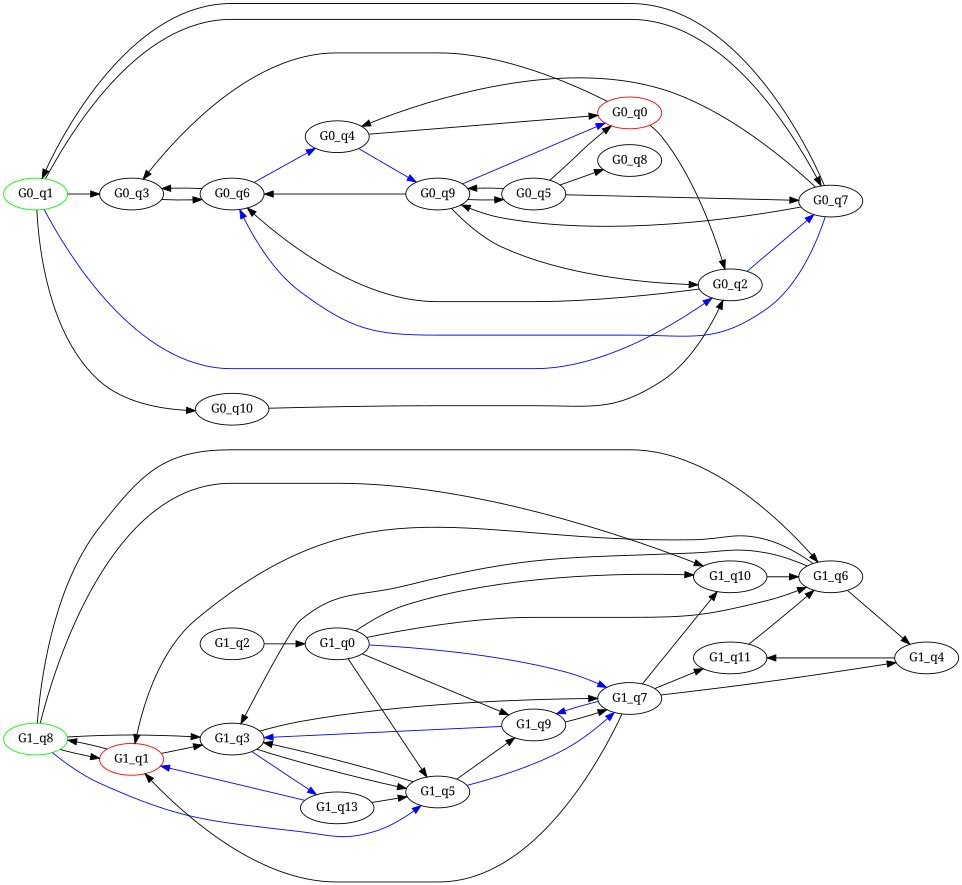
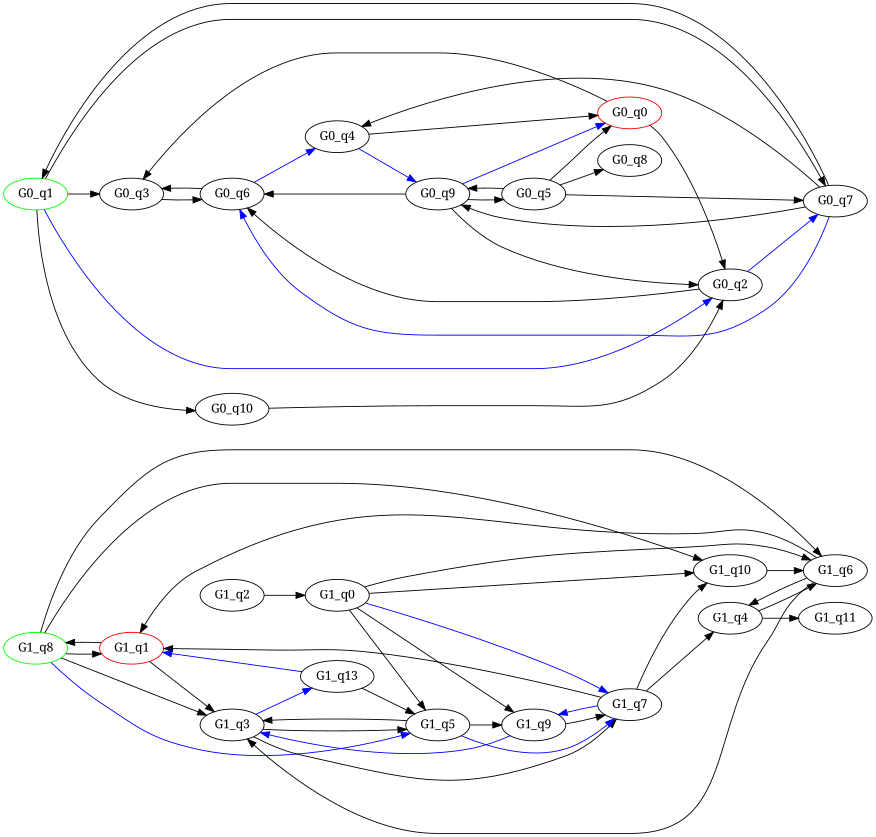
  digraph {
    fontname="Noto Serif"
    rankdir=LR
    node [fontname="Noto Serif"]
    edge [fontname="Noto Serif"]
    G1_q8 [color=green initial=1]
    G1_q1 [color=red final=1]
    G1_q6
    G1_q10
    G1_q3
    G1_q5
    G1_q4
    G1_q7
    G1_q13
    G1_q0
    G1_q9
    G1_q11
    G1_q2
    G0_q1 [color=green initial=1]
    G0_q3
    G0_q7
    G0_q10
    G0_q2
    G0_q6
    G0_q4
    G0_q9
    G0_q0 [color=red final=1]
    G0_q5
    G0_q8
    subgraph sub_1 {
      label="Graphe 1"
      G1_q8
      G1_q1
      G1_q6
      G1_q10
      G1_q3
      G1_q5
      G1_q4
      G1_q7
      G1_q13
      G1_q0
      G1_q9
      G1_q11
      G1_q2
    }
    subgraph sub_2 {
      label="Graphe 0"
      G0_q1
      G0_q3
      G0_q7
      G0_q10
      G0_q2
      G0_q6
      G0_q4
      G0_q9
      G0_q0
      G0_q5
      G0_q8
    }
    G1_q8 -> G1_q1
    G1_q8 -> G1_q6
    G1_q8 -> G1_q10
    G1_q8 -> G1_q3
    G1_q8 -> G1_q5 [color=blue]
    G1_q1 -> G1_q8
    G1_q1 -> G1_q3
    G1_q6 -> G1_q1
    G1_q6 -> G1_q3
    G1_q6 -> G1_q4
    G1_q10 -> G1_q6
    G1_q3 -> G1_q5
    G1_q3 -> G1_q7
    G1_q3 -> G1_q13 [color=blue]
    G1_q5 -> G1_q3
    G1_q5 -> G1_q7 [color=blue]
    G1_q5 -> G1_q9
-   G1_q11 -> G1_q6
+   G1_q4 -> G1_q6
    G1_q4 -> G1_q11
    G1_q7 -> G1_q1
    G1_q7 -> G1_q10
    G1_q7 -> G1_q4
    G1_q7 -> G1_q9 [color=blue]
-   G1_q7 -> G1_q11
    G1_q13 -> G1_q1 [color=blue]
    G1_q13 -> G1_q5
    G1_q0 -> G1_q6
    G1_q0 -> G1_q10
    G1_q0 -> G1_q5
    G1_q0 -> G1_q7 [color=blue]
    G1_q0 -> G1_q9
    G1_q9 -> G1_q3 [color=blue]
    G1_q9 -> G1_q7
    G1_q2 -> G1_q0
    G0_q1 -> G0_q3
    G0_q1 -> G0_q7
    G0_q1 -> G0_q10
    G0_q1 -> G0_q2 [color=blue]
    G0_q3 -> G0_q6
    G0_q7 -> G0_q1
    G0_q7 -> G0_q6 [color=blue]
    G0_q7 -> G0_q4
    G0_q7 -> G0_q9
    G0_q10 -> G0_q2
    G0_q2 -> G0_q7 [color=blue]
    G0_q2 -> G0_q6
    G0_q6 -> G0_q3
    G0_q6 -> G0_q4 [color=blue]
    G0_q4 -> G0_q9 [color=blue]
    G0_q4 -> G0_q0
    G0_q9 -> G0_q2
    G0_q9 -> G0_q6
    G0_q9 -> G0_q0 [color=blue]
    G0_q9 -> G0_q5
    G0_q0 -> G0_q3
    G0_q0 -> G0_q2
    G0_q5 -> G0_q7
    G0_q5 -> G0_q9
    G0_q5 -> G0_q0
    G0_q5 -> G0_q8
  }
